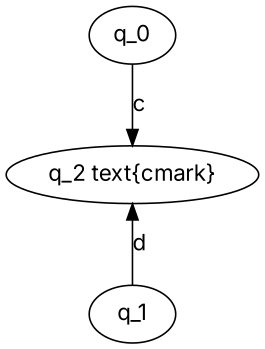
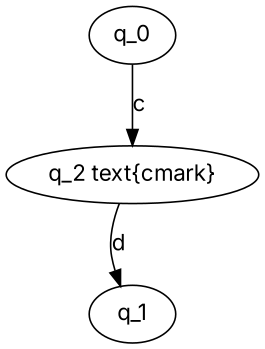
  digraph {
    fontname=Inter
    rankdir=TB
    node [fontname=Inter]
    edge [fontname=Inter]
    n1 [label="q_2 \text{\cmark}"]
    q_0
    q_1
    q_0 -> n1 [label=c]
-   q_1 -> n1 [label=d]
+   n1 -> q_1 [label=d]
  }
